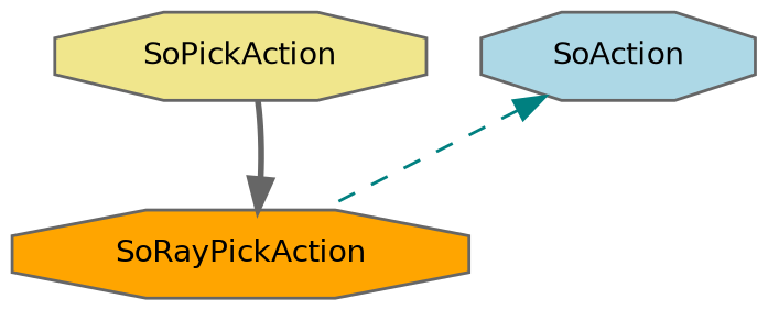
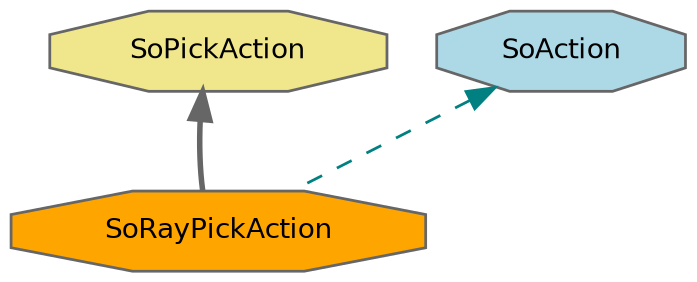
  digraph {
    node [color=gray40 fontname=Helvetica fontsize=10 shape=octagon style=filled]
    edge [dir=back fontname=Helvetica fontsize=10 labelfontname=Helvetica labelfontsize=10]
    n1 [fillcolor=khaki fontcolor=black height=0.2 label=SoPickAction width=0.4]
    n2 [fillcolor=orange height=0.2 label=SoRayPickAction width=0.4]
    n3 [fillcolor=lightblue height=0.2 label=SoAction width=0.4]
-   n2 -> n1 [color=gray40 style=bold]
+   n1 -> n2 [color=gray40 style=bold]
    n3 -> n2 [color=teal style=dashed]
  }
